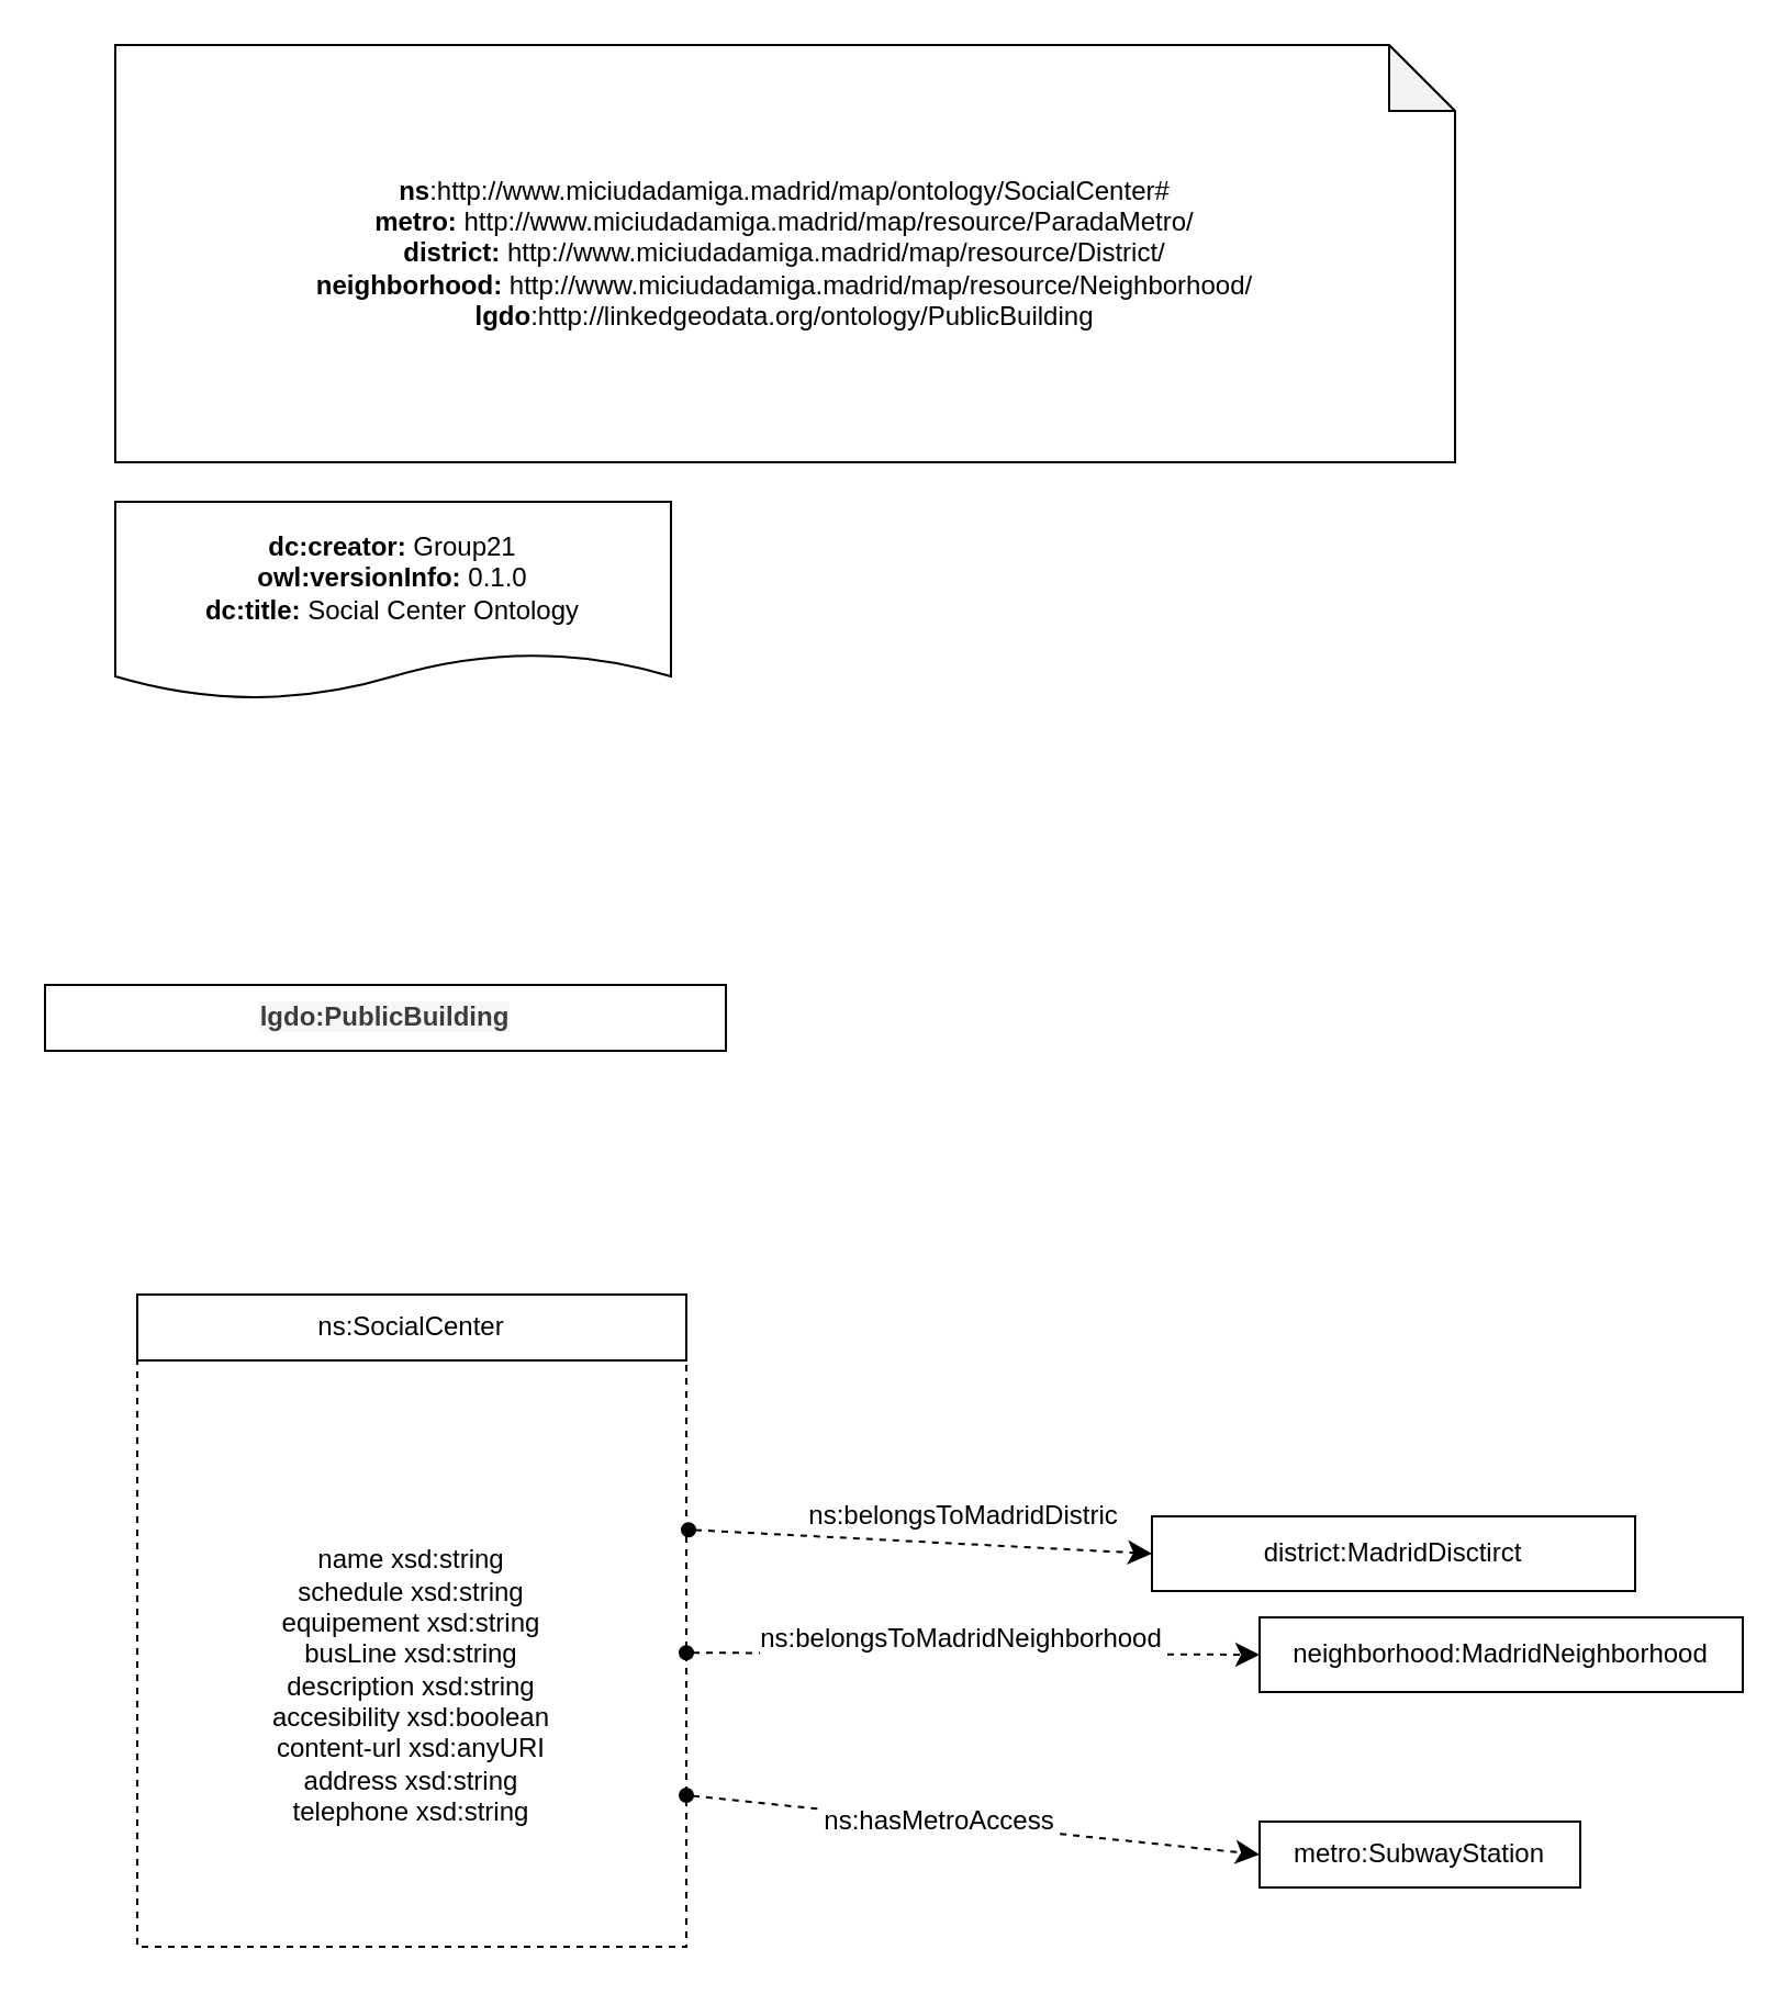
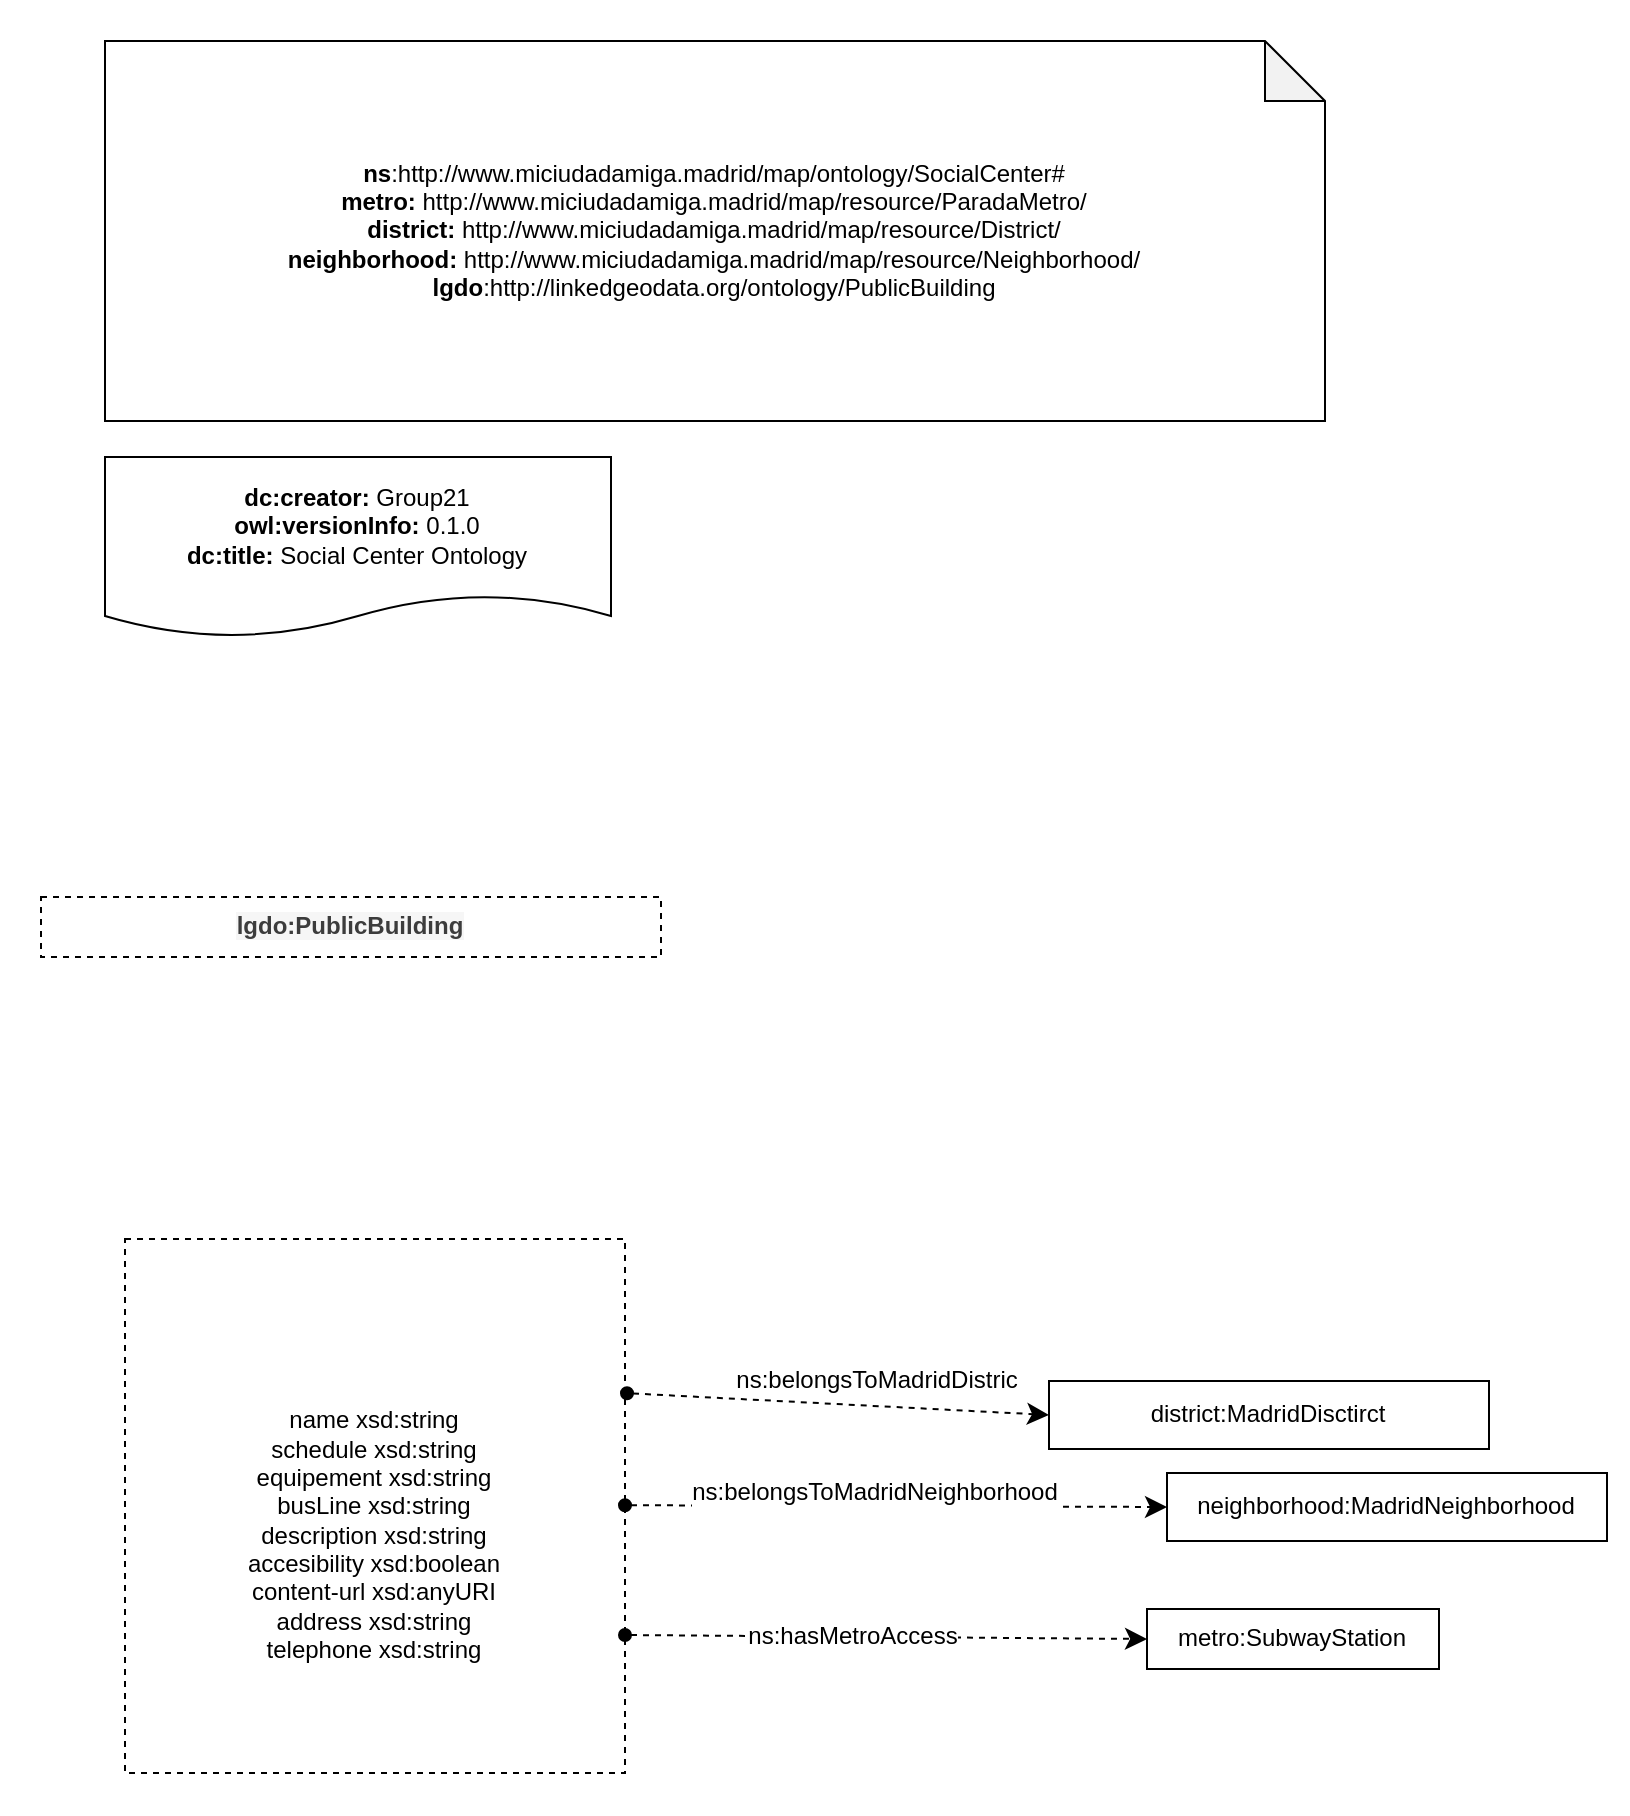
  <mxCell id="0" />
  <mxCell id="1" parent="0" />
  <mxCell id="2" value="&lt;div&gt;&lt;br&gt;&lt;/div&gt;&lt;div&gt;&lt;b&gt;ns&lt;/b&gt;:http://www.miciudadamiga.madrid/map/ontology/SocialCenter#&lt;b&gt;&lt;br&gt;&lt;/b&gt;&lt;/div&gt;&lt;div&gt;&lt;b style=&quot;background-color: initial;&quot;&gt;metro:&amp;nbsp;&lt;/b&gt;&lt;span style=&quot;background-color: initial;&quot;&gt;http://www.miciudadamiga.madrid/map/resource/ParadaMetro/&lt;/span&gt;&lt;br&gt;&lt;/div&gt;&lt;div&gt;&lt;b style=&quot;background-color: initial;&quot;&gt;district:&amp;nbsp;&lt;/b&gt;http://www.miciudadamiga.madrid/map/resource/District/&lt;br&gt;&lt;/div&gt;&lt;div&gt;&lt;b style=&quot;background-color: initial;&quot;&gt;neighborhood:&amp;nbsp;&lt;/b&gt;http://www.miciudadamiga.madrid/map/resource/Neighborhood/&lt;br&gt;&lt;/div&gt;&lt;div&gt;&lt;b style=&quot;background-color: initial;&quot;&gt;lgdo&lt;/b&gt;&lt;span style=&quot;background-color: initial;&quot;&gt;:http://linkedgeodata.org/ontology/PublicBuilding&lt;/span&gt;&lt;br&gt;&lt;/div&gt;&lt;div&gt;&lt;br&gt;&lt;/div&gt;" style="shape=note;whiteSpace=wrap;html=1;backgroundOutline=1;darkOpacity=0.05;" parent="1" vertex="1"><mxGeometry x="52" y="20" width="610" height="190" as="geometry" /></mxCell>
  <mxCell id="3" value="&lt;div&gt;&lt;b&gt;dc:creator:&lt;/b&gt;&amp;nbsp;Group21&lt;/div&gt;&lt;div&gt;&lt;b&gt;owl:versionInfo:&lt;/b&gt; 0.1.0&lt;/div&gt;&lt;div&gt;&lt;b&gt;dc:title:&lt;/b&gt;&amp;nbsp;Social Center Ontology&lt;/div&gt;" style="shape=document;whiteSpace=wrap;html=1;boundedLbl=1;labelBackgroundColor=#ffffff;strokeColor=#000000;fontSize=12;fontColor=#000000;size=0.233;" parent="1" vertex="1"><mxGeometry x="52" y="228" width="253" height="90" as="geometry" /></mxCell>
  <mxCell id="4" value="&lt;br&gt;&lt;br&gt;name xsd:string&lt;br&gt;schedule xsd:string&lt;br&gt;equipement xsd:string&lt;br&gt;busLine xsd:string&lt;br&gt;description xsd:string&lt;br&gt;accesibility xsd:boolean&lt;br&gt;content-url xsd:anyURI&lt;br&gt;address xsd:string&lt;br&gt;telephone xsd:string" style="rounded=0;whiteSpace=wrap;html=1;snapToPoint=1;points=[[0.1,0],[0.2,0],[0.3,0],[0.4,0],[0.5,0],[0.6,0],[0.7,0],[0.8,0],[0.9,0],[0,0.1],[0,0.3],[0,0.5],[0,0.7],[0,0.9],[0.1,1],[0.2,1],[0.3,1],[0.4,1],[0.5,1],[0.6,1],[0.7,1],[0.8,1],[0.9,1],[1,0.1],[1,0.3],[1,0.5],[1,0.7],[1,0.9]];dashed=1;" parent="1" vertex="1"><mxGeometry x="62" y="619" width="250" height="267" as="geometry" /></mxCell>
- <mxCell id="5" value="ns:SocialCenter" style="rounded=0;whiteSpace=wrap;html=1;snapToPoint=1;points=[[0.1,0],[0.2,0],[0.3,0],[0.4,0],[0.5,0],[0.6,0],[0.7,0],[0.8,0],[0.9,0],[0,0.1],[0,0.3],[0,0.5],[0,0.7],[0,0.9],[0.1,1],[0.2,1],[0.3,1],[0.4,1],[0.5,1],[0.6,1],[0.7,1],[0.8,1],[0.9,1],[1,0.1],[1,0.3],[1,0.5],[1,0.7],[1,0.9]];" parent="1" vertex="1"><mxGeometry x="62" y="589" width="250" height="30" as="geometry" /></mxCell>
- <mxCell id="6" value="neighborhood:MadridNeighborhood" style="rounded=0;whiteSpace=wrap;html=1;snapToPoint=1;points=[[0.1,0],[0.2,0],[0.3,0],[0.4,0],[0.5,0],[0.6,0],[0.7,0],[0.8,0],[0.9,0],[0,0.1],[0,0.3],[0,0.5],[0,0.7],[0,0.9],[0.1,1],[0.2,1],[0.3,1],[0.4,1],[0.5,1],[0.6,1],[0.7,1],[0.8,1],[0.9,1],[1,0.1],[1,0.3],[1,0.5],[1,0.7],[1,0.9]];" parent="1" vertex="1"><mxGeometry x="573" y="736" width="220" height="34" as="geometry" /></mxCell>
+ <mxCell id="6" value="neighborhood:MadridNeighborhood" style="rounded=0;whiteSpace=wrap;html=1;snapToPoint=1;points=[[0.1,0],[0.2,0],[0.3,0],[0.4,0],[0.5,0],[0.6,0],[0.7,0],[0.8,0],[0.9,0],[0,0.1],[0,0.3],[0,0.5],[0,0.7],[0,0.9],[0.1,1],[0.2,1],[0.3,1],[0.4,1],[0.5,1],[0.6,1],[0.7,1],[0.8,1],[0.9,1],[1,0.1],[1,0.3],[1,0.5],[1,0.7],[1,0.9]];" parent="1" vertex="1"><mxGeometry x="583" y="736" width="220" height="34" as="geometry" /></mxCell>
  <mxCell id="7" value="" style="endArrow=classic;html=1;exitX=1;exitY=0.3;exitDx=0;exitDy=0;entryX=0;entryY=0.5;entryDx=0;entryDy=0;endSize=8;startArrow=oval;startFill=1;dashed=1;arcSize=0;rounded=0;" parent="1" target="6" edge="1"><mxGeometry width="50" height="50" relative="1" as="geometry"><mxPoint x="312" y="752.1" as="sourcePoint" /><mxPoint x="331" y="666.33" as="targetPoint" /><Array as="points" /></mxGeometry></mxCell>
- <mxCell id="8" value="metro:SubwayStation" style="rounded=0;whiteSpace=wrap;html=1;snapToPoint=1;points=[[0.1,0],[0.2,0],[0.3,0],[0.4,0],[0.5,0],[0.6,0],[0.7,0],[0.8,0],[0.9,0],[0,0.1],[0,0.3],[0,0.5],[0,0.7],[0,0.9],[0.1,1],[0.2,1],[0.3,1],[0.4,1],[0.5,1],[0.6,1],[0.7,1],[0.8,1],[0.9,1],[1,0.1],[1,0.3],[1,0.5],[1,0.7],[1,0.9]];" parent="1" vertex="1"><mxGeometry x="573" y="829" width="146" height="30" as="geometry" /></mxCell>
+ <mxCell id="8" value="metro:SubwayStation" style="rounded=0;whiteSpace=wrap;html=1;snapToPoint=1;points=[[0.1,0],[0.2,0],[0.3,0],[0.4,0],[0.5,0],[0.6,0],[0.7,0],[0.8,0],[0.9,0],[0,0.1],[0,0.3],[0,0.5],[0,0.7],[0,0.9],[0.1,1],[0.2,1],[0.3,1],[0.4,1],[0.5,1],[0.6,1],[0.7,1],[0.8,1],[0.9,1],[1,0.1],[1,0.3],[1,0.5],[1,0.7],[1,0.9]];" parent="1" vertex="1"><mxGeometry x="573" y="804" width="146" height="30" as="geometry" /></mxCell>
  <mxCell id="9" value="" style="endArrow=classic;html=1;entryX=0;entryY=0.5;entryDx=0;entryDy=0;endSize=8;startArrow=oval;startFill=1;dashed=1;arcSize=0;rounded=0;" parent="1" target="8" edge="1"><mxGeometry width="50" height="50" relative="1" as="geometry"><mxPoint x="312" y="817" as="sourcePoint" /><mxPoint x="514" y="920.33" as="targetPoint" /></mxGeometry></mxCell>
  <mxCell id="10" value="&lt;div&gt;ns:hasMetroAccess&lt;/div&gt;" style="text;html=1;align=center;verticalAlign=middle;resizable=0;points=[];labelBackgroundColor=#ffffff;" parent="9" vertex="1" connectable="0"><mxGeometry x="-0.127" relative="1" as="geometry"><mxPoint as="offset" /></mxGeometry></mxCell>
  <mxCell id="11" value="&lt;div&gt;ns:belongsToMadridNeighborhood&lt;/div&gt;" style="text;html=1;align=center;verticalAlign=middle;resizable=0;points=[];labelBackgroundColor=#ffffff;" parent="1" vertex="1" connectable="0"><mxGeometry x="406" y="744.001" as="geometry"><mxPoint x="30" y="1" as="offset" /></mxGeometry></mxCell>
  <mxCell id="12" value="&lt;span style=&quot;background-color: initial;&quot;&gt;district:MadridDisctirct&lt;/span&gt;" style="rounded=0;whiteSpace=wrap;html=1;snapToPoint=1;points=[[0.1,0],[0.2,0],[0.3,0],[0.4,0],[0.5,0],[0.6,0],[0.7,0],[0.8,0],[0.9,0],[0,0.1],[0,0.3],[0,0.5],[0,0.7],[0,0.9],[0.1,1],[0.2,1],[0.3,1],[0.4,1],[0.5,1],[0.6,1],[0.7,1],[0.8,1],[0.9,1],[1,0.1],[1,0.3],[1,0.5],[1,0.7],[1,0.9]];" parent="1" vertex="1"><mxGeometry x="524" y="690" width="220" height="34" as="geometry" /></mxCell>
  <mxCell id="13" value="" style="endArrow=classic;html=1;exitX=1;exitY=0.3;exitDx=0;exitDy=0;entryX=0;entryY=0.5;entryDx=0;entryDy=0;endSize=8;startArrow=oval;startFill=1;dashed=1;arcSize=0;rounded=0;" parent="1" target="12" edge="1"><mxGeometry width="50" height="50" relative="1" as="geometry"><mxPoint x="313" y="696.1" as="sourcePoint" /><mxPoint x="332" y="610.33" as="targetPoint" /><Array as="points" /></mxGeometry></mxCell>
  <mxCell id="14" value="&lt;div&gt;ns:belongsToMadridDistric&lt;/div&gt;" style="text;html=1;align=center;verticalAlign=middle;resizable=0;points=[];labelBackgroundColor=#ffffff;" parent="1" vertex="1" connectable="0"><mxGeometry x="407" y="688.001" as="geometry"><mxPoint x="30" y="1" as="offset" /></mxGeometry></mxCell>
- <mxCell id="15" value="&lt;a style=&quot;outline: none; margin: 0px; padding: 0px; border: 0px; text-decoration-line: none; color: rgb(60, 60, 60); font-weight: 700; text-align: left; background-color: rgb(246, 246, 246);&quot; target=&quot;_blank&quot; href=&quot;http://linkedgeodata.org/ontology/PublicBuilding&quot;&gt;&lt;font style=&quot;font-size: 12px;&quot;&gt;lgdo:PublicBuilding&lt;/font&gt;&lt;/a&gt;" style="rounded=0;whiteSpace=wrap;html=1;snapToPoint=1;points=[[0.1,0],[0.2,0],[0.3,0],[0.4,0],[0.5,0],[0.6,0],[0.7,0],[0.8,0],[0.9,0],[0,0.1],[0,0.3],[0,0.5],[0,0.7],[0,0.9],[0.1,1],[0.2,1],[0.3,1],[0.4,1],[0.5,1],[0.6,1],[0.7,1],[0.8,1],[0.9,1],[1,0.1],[1,0.3],[1,0.5],[1,0.7],[1,0.9]];" parent="1" vertex="1"><mxGeometry x="20" y="448" width="310" height="30" as="geometry" /></mxCell>
+ <mxCell id="15" value="&lt;a style=&quot;outline: none; margin: 0px; padding: 0px; border: 0px; text-decoration-line: none; color: rgb(60, 60, 60); font-weight: 700; text-align: left; background-color: rgb(246, 246, 246);&quot; target=&quot;_blank&quot; href=&quot;http://linkedgeodata.org/ontology/PublicBuilding&quot;&gt;&lt;font style=&quot;font-size: 12px;&quot;&gt;lgdo:PublicBuilding&lt;/font&gt;&lt;/a&gt;" style="rounded=0;whiteSpace=wrap;html=1;snapToPoint=1;points=[[0.1,0],[0.2,0],[0.3,0],[0.4,0],[0.5,0],[0.6,0],[0.7,0],[0.8,0],[0.9,0],[0,0.1],[0,0.3],[0,0.5],[0,0.7],[0,0.9],[0.1,1],[0.2,1],[0.3,1],[0.4,1],[0.5,1],[0.6,1],[0.7,1],[0.8,1],[0.9,1],[1,0.1],[1,0.3],[1,0.5],[1,0.7],[1,0.9]];dashed=1;" parent="1" vertex="1"><mxGeometry x="20" y="448" width="310" height="30" as="geometry" /></mxCell>
